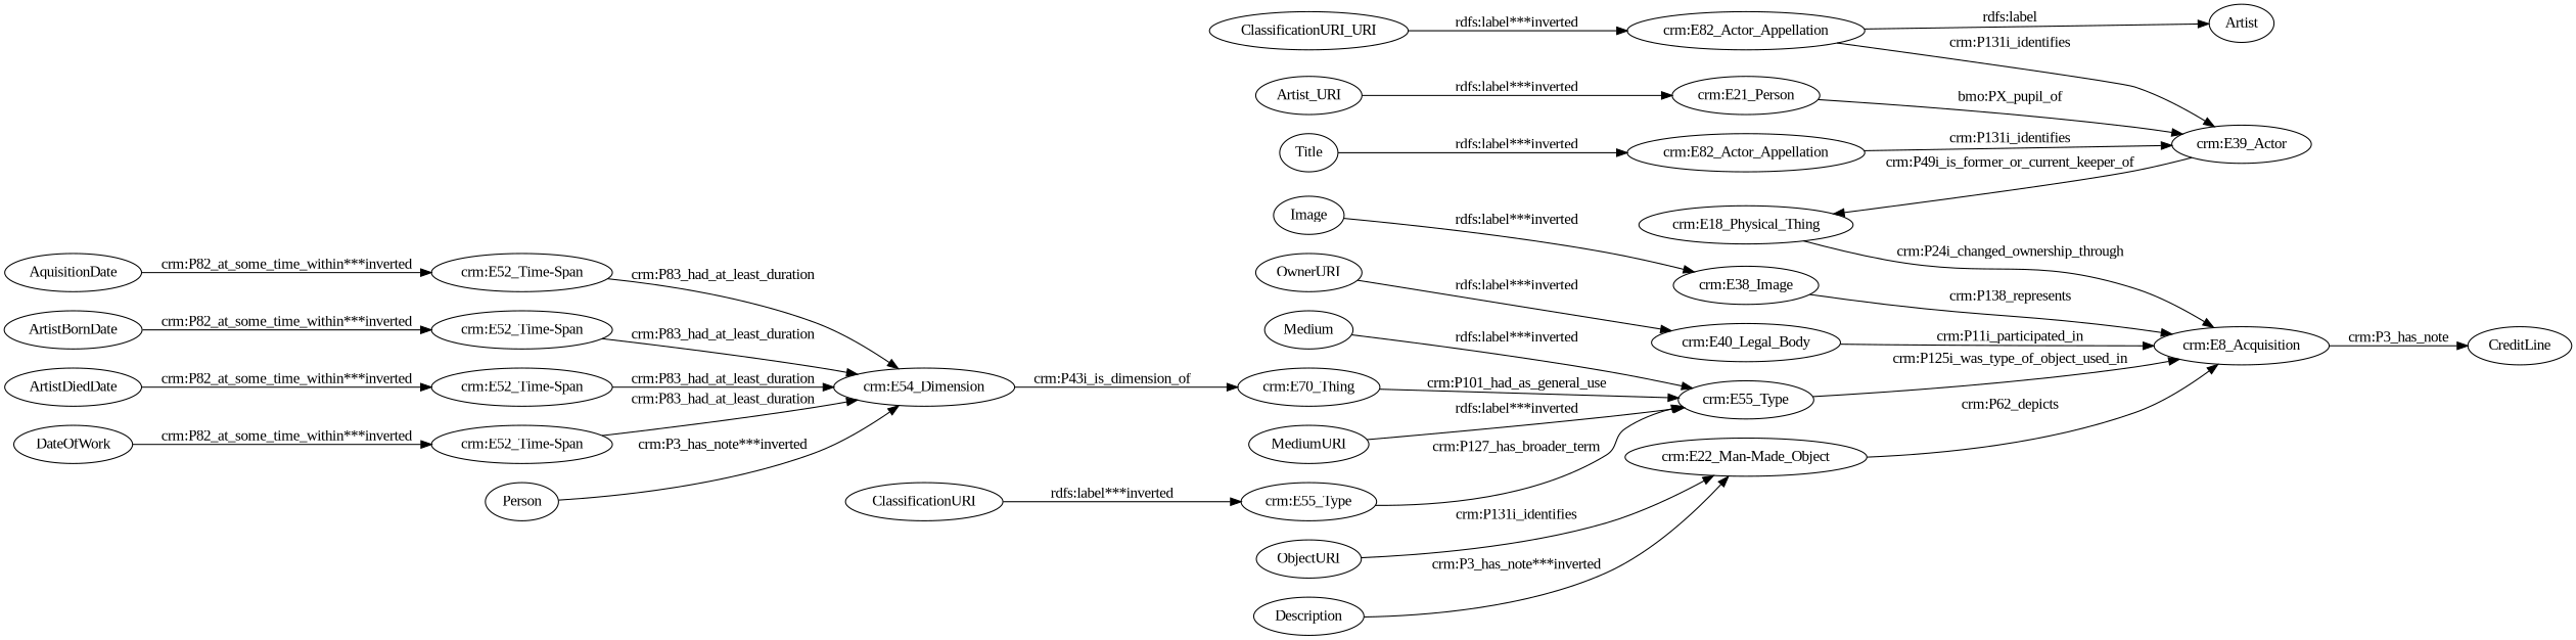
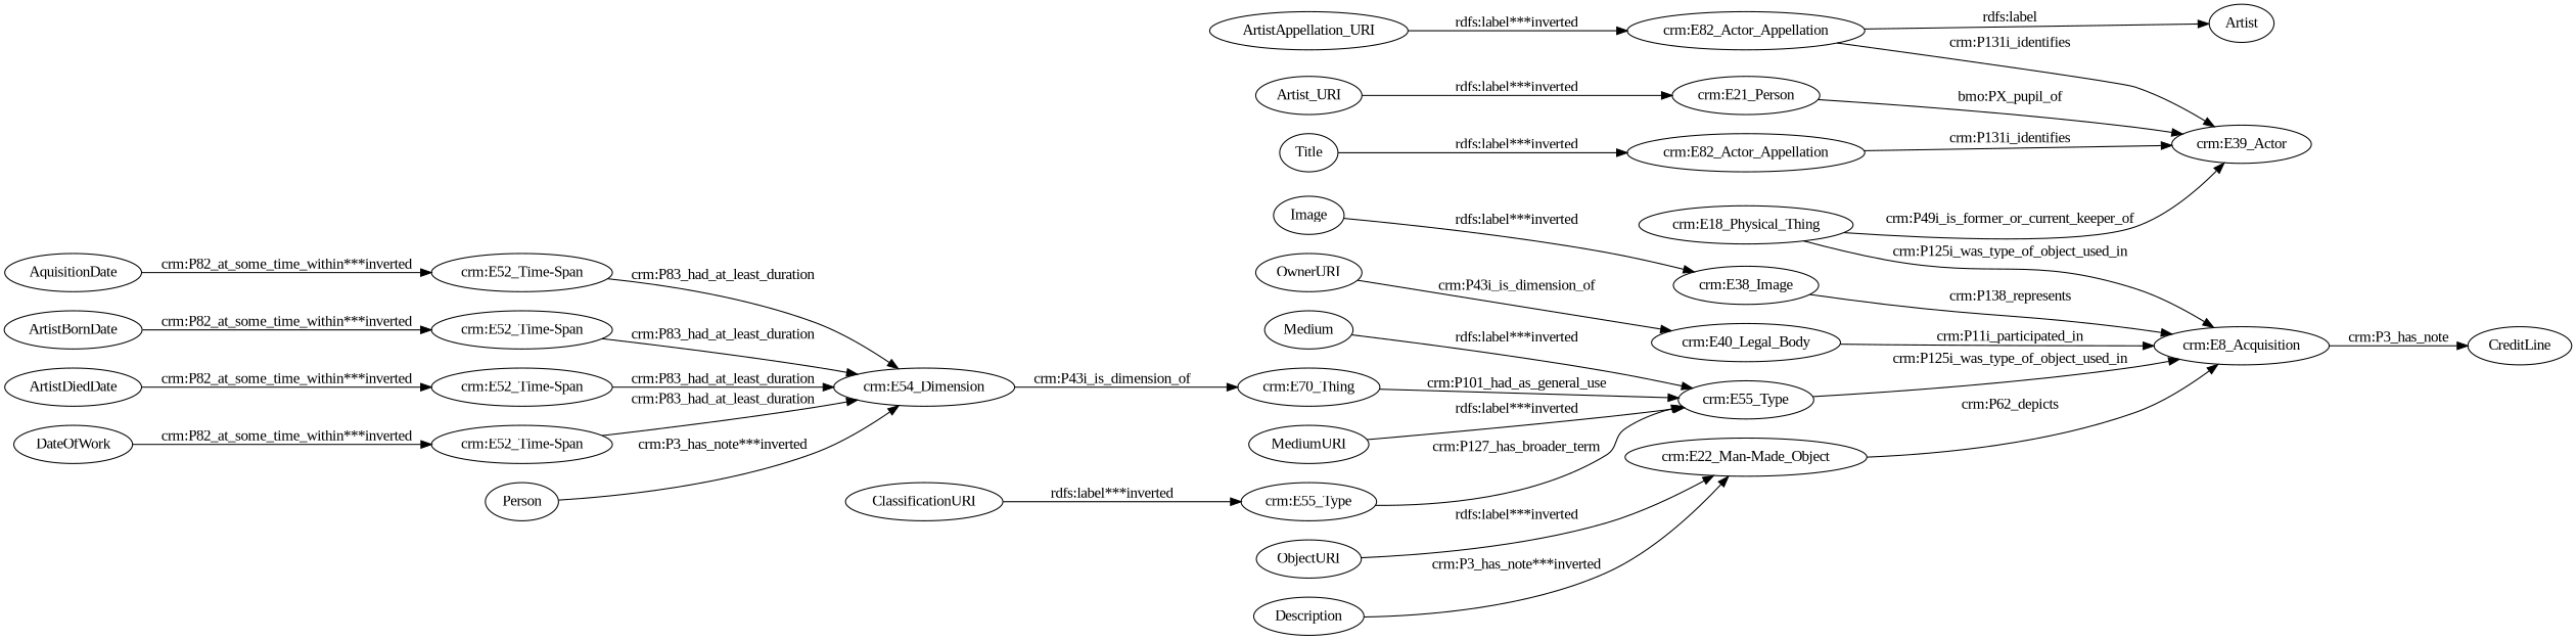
  digraph {
    fontname="Liberation Serif"
    rankdir=LR
    node [fontname="Liberation Serif" type=attribute_name]
    edge [fontname="Liberation Serif" type=st_property_uri weight=1]
    n1 [label=AquisitionDate]
    n2 [label="crm:E52_Time-Span" type=class_uri]
    n3 [label="crm:E54_Dimension" type=class_uri]
    n4 [label="crm:E70_Thing" type=class_uri]
-   n5 [label=ClassificationURI_URI]
+   n5 [label=ArtistAppellation_URI]
    n6 [label="crm:E82_Actor_Appellation" type=class_uri]
    n7 [label="crm:E39_Actor" type=class_uri]
    n8 [label=Artist]
    n9 [label="crm:E18_Physical_Thing" type=class_uri]
    n10 [label=ArtistBornDate]
    n11 [label="crm:E52_Time-Span" type=class_uri]
    n12 [label=ArtistDiedDate]
    n13 [label="crm:E52_Time-Span" type=class_uri]
    n14 [label=Artist_URI]
    n15 [label="crm:E21_Person" type=class_uri]
    n16 [label=ClassificationURI]
    n17 [label="crm:E55_Type" type=class_uri]
    n18 [label="crm:E55_Type" type=class_uri]
    n19 [label="crm:E8_Acquisition" type=class_uri]
    n20 [label=DateOfWork]
    n21 [label="crm:E52_Time-Span" type=class_uri]
    n22 [label=Description]
    n23 [label="crm:E22_Man-Made_Object" type=class_uri]
    n24 [label=CreditLine]
    n25 [label=Person]
    n26 [label=Image]
    n27 [label="crm:E38_Image" type=class_uri]
    n28 [label=Medium]
    n29 [label=MediumURI]
    n30 [label=ObjectURI]
    n31 [label=OwnerURI]
    n32 [label="crm:E40_Legal_Body" type=class_uri]
    n33 [label=Title]
    n34 [label="crm:E82_Actor_Appellation" type=class_uri]
    n1 -> n2 [label="crm:P82_at_some_time_within***inverted"]
    n2 -> n3 [label="crm:P83_had_at_least_duration" type=direct_property_uri]
    n3 -> n4 [label="crm:P43i_is_dimension_of" type=direct_property_uri]
    n4 -> n18 [label="crm:P101_had_as_general_use" type=direct_property_uri]
    n5 -> n6 [label="rdfs:label***inverted"]
    n6 -> n7 [label="crm:P131i_identifies" type=direct_property_uri]
    n6 -> n8 [label="rdfs:label" weight=""]
-   n7 -> n9 [label="crm:P49i_is_former_or_current_keeper_of" type=direct_property_uri]
-   n9 -> n19 [label="crm:P24i_changed_ownership_through" type=direct_property_uri]
+   n9 -> n7 [label="crm:P49i_is_former_or_current_keeper_of" type=direct_property_uri]
+   n9 -> n19 [label="crm:P125i_was_type_of_object_used_in" type=direct_property_uri]
    n10 -> n11 [label="crm:P82_at_some_time_within***inverted"]
    n11 -> n3 [label="crm:P83_had_at_least_duration" type=direct_property_uri]
    n12 -> n13 [label="crm:P82_at_some_time_within***inverted"]
    n13 -> n3 [label="crm:P83_had_at_least_duration" type=direct_property_uri]
    n14 -> n15 [label="rdfs:label***inverted"]
    n15 -> n7 [label="bmo:PX_pupil_of" type=direct_property_uri]
    n16 -> n17 [label="rdfs:label***inverted"]
    n17 -> n18 [label="crm:P127_has_broader_term" type=direct_property_uri]
    n18 -> n19 [label="crm:P125i_was_type_of_object_used_in" type=inherited weight=4]
    n19 -> n24 [label="crm:P3_has_note" weight=""]
    n20 -> n21 [label="crm:P82_at_some_time_within***inverted"]
    n21 -> n3 [label="crm:P83_had_at_least_duration" type=direct_property_uri]
    n22 -> n23 [label="crm:P3_has_note***inverted"]
    n23 -> n19 [label="crm:P62_depicts" type=inherited weight=4]
    n25 -> n3 [label="crm:P3_has_note***inverted"]
    n26 -> n27 [label="rdfs:label***inverted"]
    n27 -> n19 [label="crm:P138_represents" type=inherited weight=4]
    n28 -> n18 [label="rdfs:label***inverted"]
    n29 -> n18 [label="rdfs:label***inverted"]
-   n30 -> n23 [label="crm:P131i_identifies"]
-   n31 -> n32 [label="rdfs:label***inverted"]
+   n30 -> n23 [label="rdfs:label***inverted"]
+   n31 -> n32 [label="crm:P43i_is_dimension_of"]
    n32 -> n19 [label="crm:P11i_participated_in" type=inherited weight=4]
    n33 -> n34 [label="rdfs:label***inverted"]
    n34 -> n7 [label="crm:P131i_identifies" type=direct_property_uri]
  }
